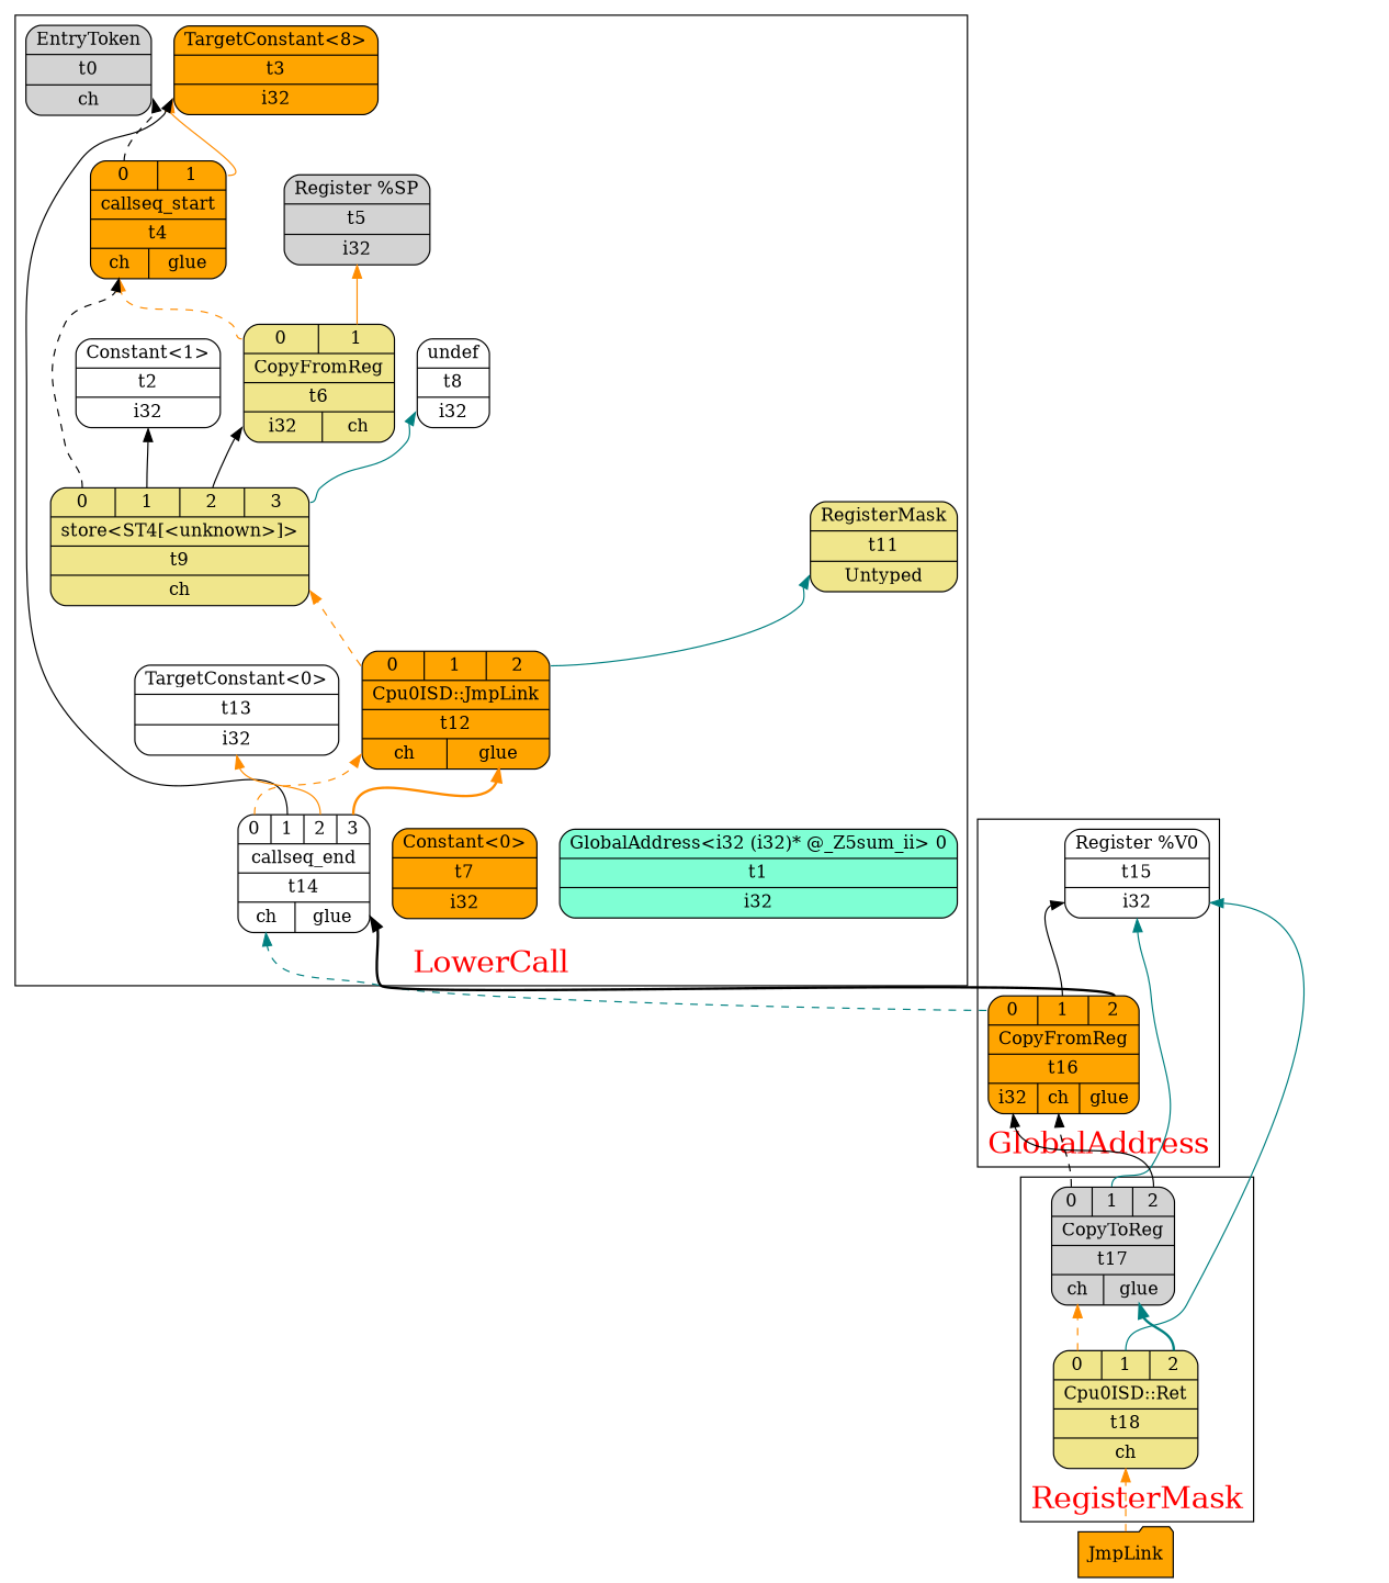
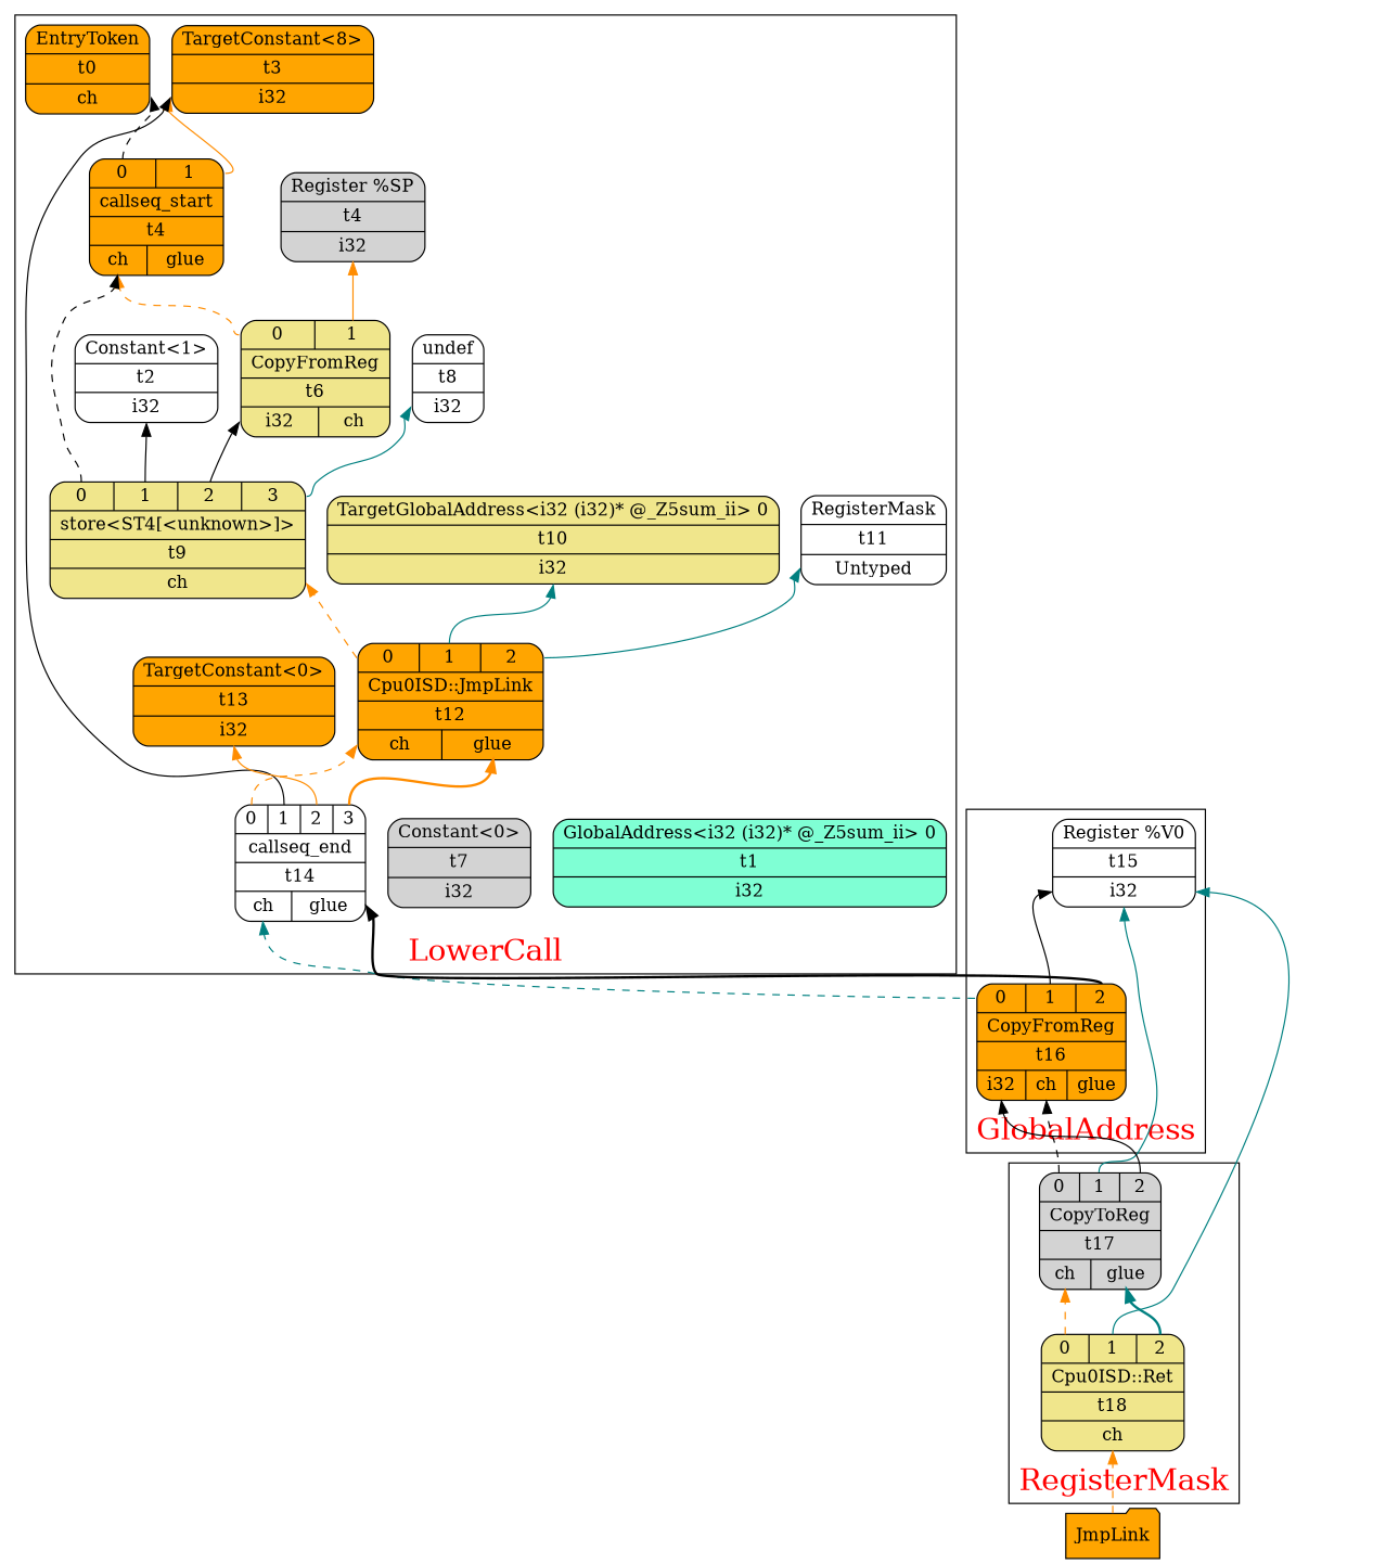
  digraph {
    rankdir=BT
    node [fillcolor=orange shape=Mrecord style=filled]
    edge [color=black headport=d0 tailport=s0]
-   n1 [fillcolor=lightgrey label="{EntryToken|t0|{<d0>ch}}"]
+   n1 [label="{EntryToken|t0|{<d0>ch}}"]
    n2 [fillcolor=aquamarine label="{GlobalAddress\<i32 (i32)* @_Z5sum_ii\> 0|t1|{<d0>i32}}"]
    n3 [fillcolor=white label="{Constant\<1\>|t2|{<d0>i32}}"]
    n4 [label="{TargetConstant\<8\>|t3|{<d0>i32}}"]
    n5 [label="{{<s0>0|<s1>1}|callseq_start|t4|{<d0>ch|<d1>glue}}"]
-   n6 [fillcolor=lightgrey label="{Register %SP|t5|{<d0>i32}}"]
+   n6 [fillcolor=lightgrey label="{Register %SP|t4|{<d0>i32}}"]
    n7 [fillcolor=khaki label="{{<s0>0|<s1>1}|CopyFromReg|t6|{<d0>i32|<d1>ch}}"]
-   n8 [label="{Constant\<0\>|t7|{<d0>i32}}"]
+   n8 [fillcolor=lightgrey label="{Constant\<0\>|t7|{<d0>i32}}"]
    n9 [fillcolor=white label="{undef|t8|{<d0>i32}}"]
    n10 [fillcolor=khaki label="{{<s0>0|<s1>1|<s2>2|<s3>3}|store\<ST4[\<unknown\>]\>|t9|{<d0>ch}}"]
-   n12 [fillcolor=khaki label="{RegisterMask|t11|{<d0>Untyped}}"]
+   n11 [fillcolor=khaki label="{TargetGlobalAddress\<i32 (i32)* @_Z5sum_ii\> 0|t10|{<d0>i32}}"]
+   n12 [fillcolor=white label="{RegisterMask|t11|{<d0>Untyped}}"]
    n13 [label="{{<s0>0|<s1>1|<s2>2}|Cpu0ISD::JmpLink|t12|{<d0>ch|<d1>glue}}"]
-   n14 [fillcolor=white label="{TargetConstant\<0\>|t13|{<d0>i32}}"]
+   n14 [label="{TargetConstant\<0\>|t13|{<d0>i32}}"]
    n15 [fillcolor=white label="{{<s0>0|<s1>1|<s2>2|<s3>3}|callseq_end|t14|{<d0>ch|<d1>glue}}"]
    n16 [fillcolor=white label="{Register %V0|t15|{<d0>i32}}"]
    n17 [label="{{<s0>0|<s1>1|<s2>2}|CopyFromReg|t16|{<d0>i32|<d1>ch|<d2>glue}}"]
    n18 [fillcolor=lightgrey label="{{<s0>0|<s1>1|<s2>2}|CopyToReg|t17|{<d0>ch|<d1>glue}}"]
    n19 [fillcolor=khaki label="{{<s0>0|<s1>1|<s2>2}|Cpu0ISD::Ret|t18|{<d0>ch}}"]
    n20 [label=JmpLink plaintext=circle shape=folder]
    subgraph cluster_1 {
      fontcolor=red
      fontsize=24
      label=LowerCall
      n1
      n2
      n3
      n4
      n5
      n6
      n7
      n8
      n9
      n10
+     n11
      n12
      n13
      n14
      n15
    }
    subgraph cluster_2 {
      fontcolor=red
      fontsize=24
      label=GlobalAddress
      n16
      n17
    }
    subgraph cluster_3 {
      fontcolor=red
      fontsize=24
      label=RegisterMask
      n18
      n19
    }
    n5 -> n1 [style=dashed]
    n5 -> n4 [color=darkorange tailport=s1]
    n7 -> n5 [color=darkorange style=dashed]
    n7 -> n6 [color=darkorange tailport=s1]
    n10 -> n3 [tailport=s1]
    n10 -> n5 [style=dashed]
    n10 -> n7 [tailport=s2]
    n10 -> n9 [color=teal tailport=s3]
    n13 -> n10 [color=darkorange style=dashed]
+   n13 -> n11 [color=teal tailport=s1]
    n13 -> n12 [color=teal tailport=s2]
    n15 -> n4 [tailport=s1]
    n15 -> n13 [color=darkorange style=dashed]
    n15 -> n13 [color=darkorange headport=d1 style=bold tailport=s3]
    n15 -> n14 [color=darkorange tailport=s2]
    n17 -> n15 [color=teal style=dashed]
    n17 -> n15 [headport=d1 style=bold tailport=s2]
    n17 -> n16 [tailport=s1]
    n18 -> n16 [color=teal tailport=s1]
    n18 -> n17 [headport=d1 style=dashed]
    n18 -> n17 [tailport=s2]
    n19 -> n16 [color=teal tailport=s1]
    n19 -> n18 [color=darkorange style=dashed]
    n19 -> n18 [color=teal headport=d1 style=bold tailport=s2]
    n20 -> n19 [color=darkorange style=dashed]
  }
